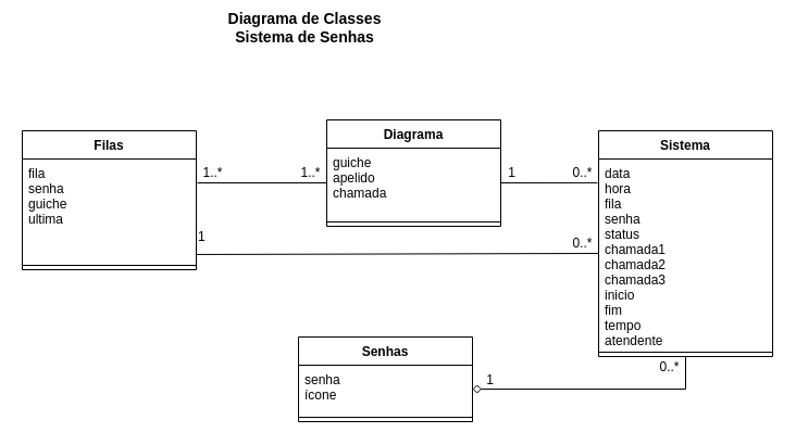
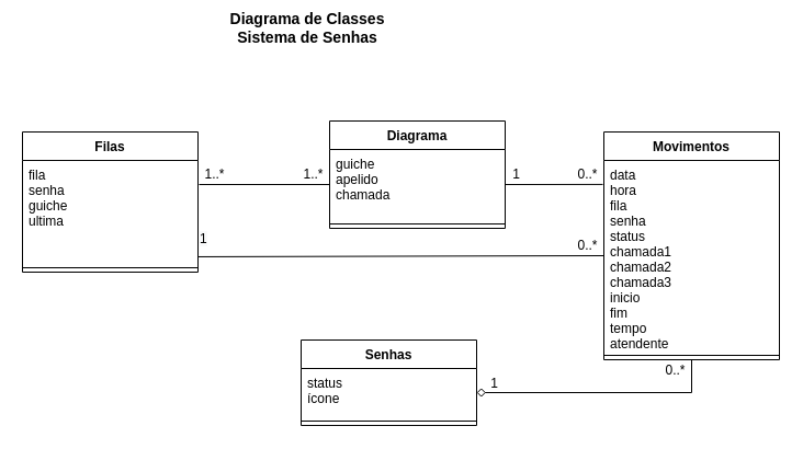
  <mxCell id="0" />
  <mxCell id="1" parent="0" />
  <mxCell id="2" value="Filas" style="swimlane;fontStyle=1;align=center;verticalAlign=top;childLayout=stackLayout;horizontal=1;startSize=26;horizontalStack=0;resizeParent=1;resizeParentMax=0;resizeLast=0;collapsible=1;marginBottom=0;" vertex="1" parent="1"><mxGeometry x="20" y="120" width="160" height="128" as="geometry" /></mxCell>
  <mxCell id="3" value="fila&#10;senha&#10;guiche&#10;ultima" style="text;strokeColor=none;fillColor=none;align=left;verticalAlign=top;spacingLeft=4;spacingRight=4;overflow=hidden;rotatable=0;points=[[0,0.5],[1,0.5]];portConstraint=eastwest;" vertex="1" parent="2"><mxGeometry y="26" width="160" height="94" as="geometry" /></mxCell>
  <mxCell id="4" value="" style="line;strokeWidth=1;fillColor=none;align=left;verticalAlign=middle;spacingTop=-1;spacingLeft=3;spacingRight=3;rotatable=0;labelPosition=right;points=[];portConstraint=eastwest;" vertex="1" parent="2"><mxGeometry y="120" width="160" height="8" as="geometry" /></mxCell>
  <mxCell id="5" value="Diagrama" style="swimlane;fontStyle=1;align=center;verticalAlign=top;childLayout=stackLayout;horizontal=1;startSize=26;horizontalStack=0;resizeParent=1;resizeParentMax=0;resizeLast=0;collapsible=1;marginBottom=0;" vertex="1" parent="1"><mxGeometry x="300" y="110" width="160" height="98" as="geometry" /></mxCell>
  <mxCell id="6" value="guiche&#10;apelido&#10;chamada" style="text;strokeColor=none;fillColor=none;align=left;verticalAlign=top;spacingLeft=4;spacingRight=4;overflow=hidden;rotatable=0;points=[[0,0.5],[1,0.5]];portConstraint=eastwest;" vertex="1" parent="5"><mxGeometry y="26" width="160" height="64" as="geometry" /></mxCell>
  <mxCell id="7" value="" style="line;strokeWidth=1;fillColor=none;align=left;verticalAlign=middle;spacingTop=-1;spacingLeft=3;spacingRight=3;rotatable=0;labelPosition=right;points=[];portConstraint=eastwest;" vertex="1" parent="5"><mxGeometry y="90" width="160" height="8" as="geometry" /></mxCell>
  <mxCell id="8" style="edgeStyle=orthogonalEdgeStyle;rounded=0;orthogonalLoop=1;jettySize=auto;html=1;exitX=0.5;exitY=1;exitDx=0;exitDy=0;entryX=1;entryY=0.5;entryDx=0;entryDy=0;endArrow=diamond;endFill=0;" edge="1" parent="1" source="9" target="13"><mxGeometry relative="1" as="geometry" /></mxCell>
- <mxCell id="9" value="Sistema" style="swimlane;fontStyle=1;align=center;verticalAlign=top;childLayout=stackLayout;horizontal=1;startSize=26;horizontalStack=0;resizeParent=1;resizeParentMax=0;resizeLast=0;collapsible=1;marginBottom=0;" vertex="1" parent="1"><mxGeometry x="550" y="120" width="160" height="208" as="geometry" /></mxCell>
+ <mxCell id="9" value="Movimentos" style="swimlane;fontStyle=1;align=center;verticalAlign=top;childLayout=stackLayout;horizontal=1;startSize=26;horizontalStack=0;resizeParent=1;resizeParentMax=0;resizeLast=0;collapsible=1;marginBottom=0;" vertex="1" parent="1"><mxGeometry x="550" y="120" width="160" height="208" as="geometry" /></mxCell>
  <mxCell id="10" value="data&#10;hora&#10;fila&#10;senha&#10;status&#10;chamada1&#10;chamada2&#10;chamada3&#10;inicio&#10;fim&#10;tempo&#10;atendente" style="text;strokeColor=none;fillColor=none;align=left;verticalAlign=top;spacingLeft=4;spacingRight=4;overflow=hidden;rotatable=0;points=[[0,0.5],[1,0.5]];portConstraint=eastwest;" vertex="1" parent="9"><mxGeometry y="26" width="160" height="174" as="geometry" /></mxCell>
  <mxCell id="11" value="" style="line;strokeWidth=1;fillColor=none;align=left;verticalAlign=middle;spacingTop=-1;spacingLeft=3;spacingRight=3;rotatable=0;labelPosition=right;points=[];portConstraint=eastwest;" vertex="1" parent="9"><mxGeometry y="200" width="160" height="8" as="geometry" /></mxCell>
  <mxCell id="12" value="Senhas" style="swimlane;fontStyle=1;align=center;verticalAlign=top;childLayout=stackLayout;horizontal=1;startSize=26;horizontalStack=0;resizeParent=1;resizeParentMax=0;resizeLast=0;collapsible=1;marginBottom=0;" vertex="1" parent="1"><mxGeometry x="274" y="310" width="160" height="78" as="geometry" /></mxCell>
- <mxCell id="13" value="senha&#10;ícone" style="text;strokeColor=none;fillColor=none;align=left;verticalAlign=top;spacingLeft=4;spacingRight=4;overflow=hidden;rotatable=0;points=[[0,0.5],[1,0.5]];portConstraint=eastwest;" vertex="1" parent="12"><mxGeometry y="26" width="160" height="44" as="geometry" /></mxCell>
+ <mxCell id="13" value="status&#10;ícone" style="text;strokeColor=none;fillColor=none;align=left;verticalAlign=top;spacingLeft=4;spacingRight=4;overflow=hidden;rotatable=0;points=[[0,0.5],[1,0.5]];portConstraint=eastwest;" vertex="1" parent="12"><mxGeometry y="26" width="160" height="44" as="geometry" /></mxCell>
  <mxCell id="14" value="" style="line;strokeWidth=1;fillColor=none;align=left;verticalAlign=middle;spacingTop=-1;spacingLeft=3;spacingRight=3;rotatable=0;labelPosition=right;points=[];portConstraint=eastwest;" vertex="1" parent="12"><mxGeometry y="70" width="160" height="8" as="geometry" /></mxCell>
  <mxCell id="15" value="Diagrama de Classes&#10;Sistema de Senhas&#10;" style="text;align=center;fontStyle=1;verticalAlign=middle;spacingLeft=3;spacingRight=3;strokeColor=none;rotatable=0;points=[[0,0.5],[1,0.5]];portConstraint=eastwest;fontSize=14;" vertex="1" parent="1"><mxGeometry x="240" y="20" width="80" height="26" as="geometry" /></mxCell>
  <mxCell id="16" value="1" style="text;html=1;align=center;verticalAlign=middle;resizable=0;points=[];autosize=1;" vertex="1" parent="1"><mxGeometry x="440" y="340" width="20" height="20" as="geometry" /></mxCell>
  <mxCell id="17" value="0..*" style="text;html=1;align=center;verticalAlign=middle;resizable=0;points=[];autosize=1;" vertex="1" parent="1"><mxGeometry x="600" y="328" width="30" height="20" as="geometry" /></mxCell>
  <mxCell id="18" style="rounded=0;orthogonalLoop=1;jettySize=auto;html=1;exitX=0;exitY=0.5;exitDx=0;exitDy=0;entryX=1;entryY=0.936;entryDx=0;entryDy=0;entryPerimeter=0;endArrow=none;endFill=0;" edge="1" parent="1" source="10" target="3"><mxGeometry relative="1" as="geometry" /></mxCell>
  <mxCell id="19" value="0..*" style="text;html=1;align=center;verticalAlign=middle;resizable=0;points=[];autosize=1;" vertex="1" parent="1"><mxGeometry x="520" y="214" width="30" height="20" as="geometry" /></mxCell>
  <mxCell id="20" value="&lt;span style=&quot;color: rgb(0, 0, 0); font-family: helvetica; font-size: 12px; font-style: normal; font-weight: 400; letter-spacing: normal; text-align: center; text-indent: 0px; text-transform: none; word-spacing: 0px; background-color: rgb(248, 249, 250); display: inline; float: none;&quot;&gt;1&lt;/span&gt;" style="text;whiteSpace=wrap;html=1;" vertex="1" parent="1"><mxGeometry x="180" y="204" width="30" height="30" as="geometry" /></mxCell>
  <mxCell id="21" style="edgeStyle=none;rounded=0;orthogonalLoop=1;jettySize=auto;html=1;entryX=0;entryY=0.5;entryDx=0;entryDy=0;endArrow=none;endFill=0;" edge="1" parent="1" target="6"><mxGeometry relative="1" as="geometry"><mxPoint x="181" y="168" as="sourcePoint" /></mxGeometry></mxCell>
  <mxCell id="22" value="1..*" style="text;html=1;align=center;verticalAlign=middle;resizable=0;points=[];autosize=1;" vertex="1" parent="1"><mxGeometry x="180" y="149" width="30" height="20" as="geometry" /></mxCell>
  <mxCell id="23" value="1..*" style="text;html=1;align=center;verticalAlign=middle;resizable=0;points=[];autosize=1;" vertex="1" parent="1"><mxGeometry x="270" y="149" width="30" height="20" as="geometry" /></mxCell>
  <mxCell id="24" style="edgeStyle=none;rounded=0;orthogonalLoop=1;jettySize=auto;html=1;exitX=1;exitY=0.5;exitDx=0;exitDy=0;endArrow=none;endFill=0;entryX=-0.006;entryY=0.126;entryDx=0;entryDy=0;entryPerimeter=0;" edge="1" parent="1" source="6" target="10"><mxGeometry relative="1" as="geometry"><mxPoint x="548" y="163" as="targetPoint" /></mxGeometry></mxCell>
  <mxCell id="25" value="0..*" style="text;html=1;align=center;verticalAlign=middle;resizable=0;points=[];autosize=1;" vertex="1" parent="1"><mxGeometry x="520" y="149" width="30" height="20" as="geometry" /></mxCell>
  <mxCell id="26" value="1" style="text;html=1;align=center;verticalAlign=middle;resizable=0;points=[];autosize=1;" vertex="1" parent="1"><mxGeometry x="460" y="149" width="20" height="20" as="geometry" /></mxCell>
